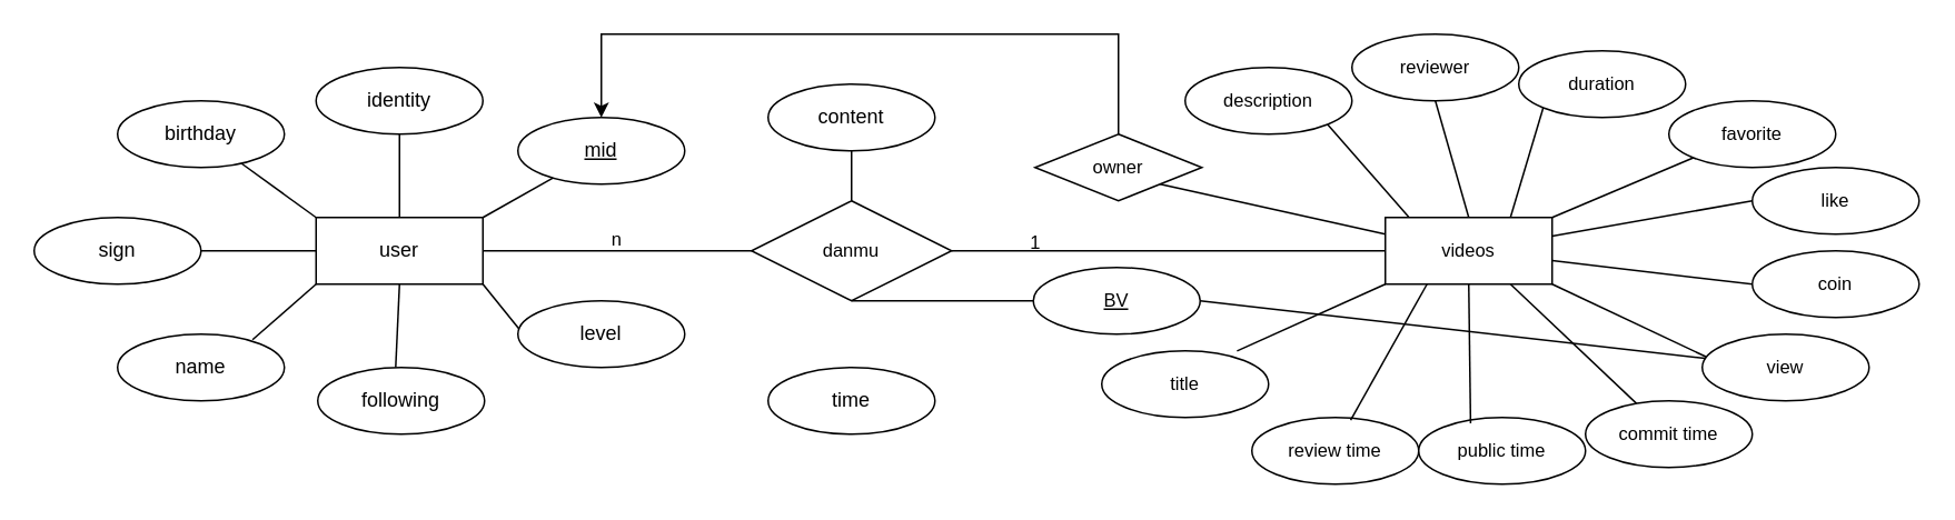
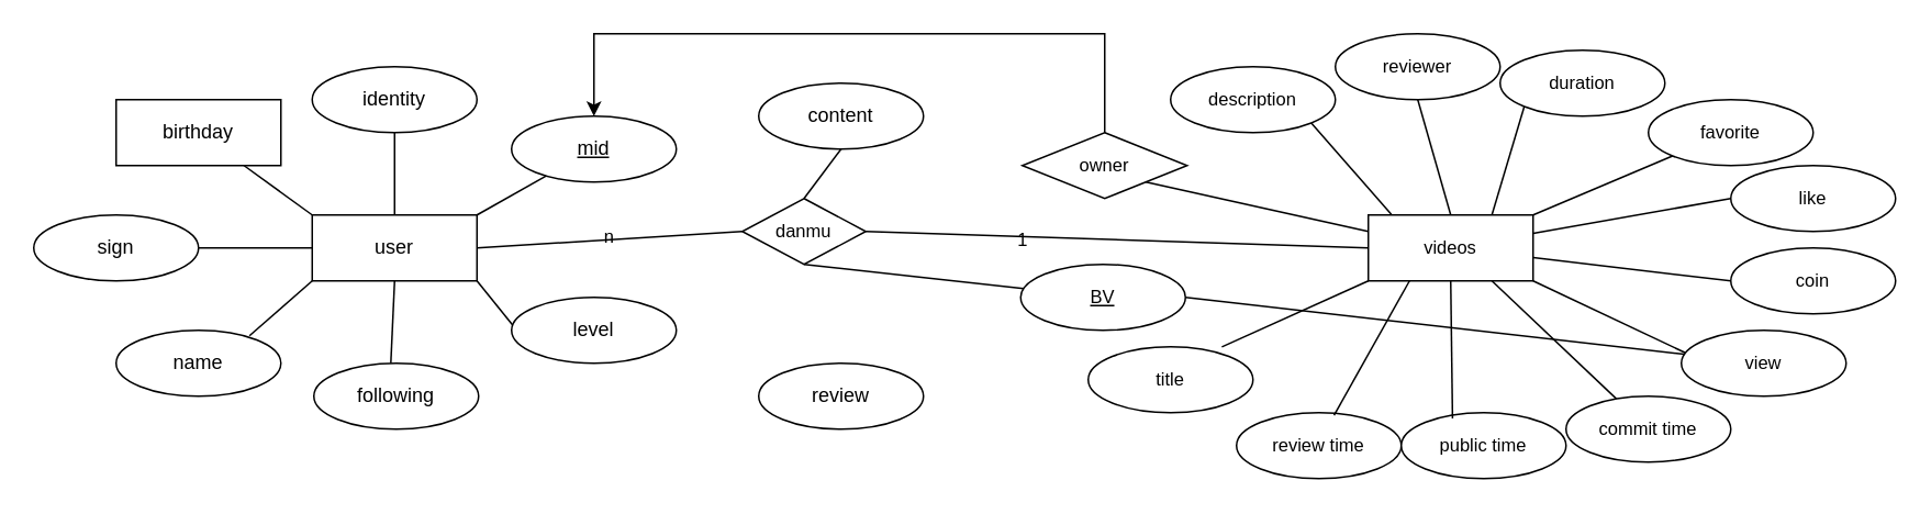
  <mxCell id="0" />
  <mxCell id="1" parent="0" />
  <mxCell id="2" style="edgeStyle=none;shape=connector;rounded=0;orthogonalLoop=1;jettySize=auto;html=1;exitX=0;exitY=0.5;exitDx=0;exitDy=0;entryX=1;entryY=0.5;entryDx=0;entryDy=0;labelBackgroundColor=default;strokeColor=default;align=center;verticalAlign=middle;fontFamily=Helvetica;fontSize=11;fontColor=default;endArrow=none;endFill=0;" parent="1" source="6" target="11" edge="1"><mxGeometry relative="1" as="geometry" /></mxCell>
  <mxCell id="3" style="edgeStyle=none;shape=connector;rounded=0;orthogonalLoop=1;jettySize=auto;html=1;exitX=0.5;exitY=1;exitDx=0;exitDy=0;labelBackgroundColor=default;strokeColor=default;align=center;verticalAlign=middle;fontFamily=Helvetica;fontSize=11;fontColor=default;endArrow=none;endFill=0;" parent="1" source="6" edge="1"><mxGeometry relative="1" as="geometry"><mxPoint x="236.714" y="220.002" as="targetPoint" /></mxGeometry></mxCell>
  <mxCell id="4" style="edgeStyle=none;shape=connector;rounded=0;orthogonalLoop=1;jettySize=auto;html=1;exitX=0;exitY=0;exitDx=0;exitDy=0;labelBackgroundColor=default;strokeColor=default;align=center;verticalAlign=middle;fontFamily=Helvetica;fontSize=11;fontColor=default;endArrow=none;endFill=0;" parent="1" source="6" target="10" edge="1"><mxGeometry relative="1" as="geometry" /></mxCell>
  <mxCell id="5" style="edgeStyle=none;shape=connector;rounded=0;orthogonalLoop=1;jettySize=auto;html=1;exitX=1;exitY=0.5;exitDx=0;exitDy=0;entryX=0;entryY=0.5;entryDx=0;entryDy=0;labelBackgroundColor=default;strokeColor=default;align=center;verticalAlign=middle;fontFamily=Helvetica;fontSize=11;fontColor=default;endArrow=none;endFill=0;" parent="1" source="6" target="41" edge="1"><mxGeometry relative="1" as="geometry" /></mxCell>
  <mxCell id="6" value="user" style="whiteSpace=wrap;html=1;align=center;" parent="1" vertex="1"><mxGeometry x="189" y="130" width="100" height="40" as="geometry" /></mxCell>
  <mxCell id="7" style="rounded=0;orthogonalLoop=1;jettySize=auto;html=1;entryX=1;entryY=0;entryDx=0;entryDy=0;strokeColor=default;endArrow=none;endFill=0;" parent="1" source="9" target="6" edge="1"><mxGeometry relative="1" as="geometry" /></mxCell>
  <mxCell id="8" style="edgeStyle=orthogonalEdgeStyle;shape=connector;rounded=0;orthogonalLoop=1;jettySize=auto;html=1;exitX=0.5;exitY=0;exitDx=0;exitDy=0;entryX=0.5;entryY=0;entryDx=0;entryDy=0;labelBackgroundColor=default;strokeColor=default;align=center;verticalAlign=middle;fontFamily=Helvetica;fontSize=11;fontColor=default;endArrow=classic;endFill=1;" edge="1" parent="1" source="25" target="9"><mxGeometry relative="1" as="geometry"><mxPoint x="280" y="20" as="sourcePoint" /><mxPoint x="590" y="30" as="targetPoint" /><Array as="points"><mxPoint x="670" y="20" /><mxPoint x="360" y="20" /></Array></mxGeometry></mxCell>
  <mxCell id="9" value="mid" style="ellipse;whiteSpace=wrap;html=1;align=center;fontStyle=4;" parent="1" vertex="1"><mxGeometry x="310" y="70" width="100" height="40" as="geometry" /></mxCell>
- <mxCell id="10" value="birthday" style="ellipse;whiteSpace=wrap;html=1;align=center;" parent="1" vertex="1"><mxGeometry x="70" y="60" width="100" height="40" as="geometry" /></mxCell>
+ <mxCell id="10" value="birthday" style="whiteSpace=wrap;html=1;align=center;rounded=0;" parent="1" vertex="1"><mxGeometry x="70" y="60" width="100" height="40" as="geometry" /></mxCell>
  <mxCell id="11" value="sign" style="ellipse;whiteSpace=wrap;html=1;align=center;" parent="1" vertex="1"><mxGeometry x="20" y="130" width="100" height="40" as="geometry" /></mxCell>
  <mxCell id="12" style="shape=connector;rounded=0;orthogonalLoop=1;jettySize=auto;html=1;entryX=0.5;entryY=0;entryDx=0;entryDy=0;labelBackgroundColor=default;strokeColor=default;align=center;verticalAlign=middle;fontFamily=Helvetica;fontSize=11;fontColor=default;endArrow=none;endFill=0;" parent="1" source="13" target="6" edge="1"><mxGeometry relative="1" as="geometry" /></mxCell>
  <mxCell id="13" value="identity" style="ellipse;whiteSpace=wrap;html=1;align=center;" parent="1" vertex="1"><mxGeometry x="189" y="40" width="100" height="40" as="geometry" /></mxCell>
  <mxCell id="14" style="edgeStyle=none;shape=connector;rounded=0;orthogonalLoop=1;jettySize=auto;html=1;exitX=0;exitY=1;exitDx=0;exitDy=0;entryX=1;entryY=1;entryDx=0;entryDy=0;labelBackgroundColor=default;strokeColor=default;align=center;verticalAlign=middle;fontFamily=Helvetica;fontSize=11;fontColor=default;endArrow=none;endFill=0;" parent="1" source="15" target="6" edge="1"><mxGeometry relative="1" as="geometry" /></mxCell>
  <mxCell id="15" value="level" style="ellipse;whiteSpace=wrap;html=1;align=center;" parent="1" vertex="1"><mxGeometry x="310" y="180" width="100" height="40" as="geometry" /></mxCell>
  <mxCell id="16" value="name" style="ellipse;whiteSpace=wrap;html=1;align=center;" parent="1" vertex="1"><mxGeometry x="70" y="200" width="100" height="40" as="geometry" /></mxCell>
  <mxCell id="17" style="edgeStyle=none;shape=connector;rounded=0;orthogonalLoop=1;jettySize=auto;html=1;exitX=0.75;exitY=1;exitDx=0;exitDy=0;labelBackgroundColor=default;strokeColor=default;align=center;verticalAlign=middle;fontFamily=Helvetica;fontSize=11;fontColor=default;endArrow=none;endFill=0;" parent="1" source="20" target="26" edge="1"><mxGeometry relative="1" as="geometry" /></mxCell>
  <mxCell id="18" style="edgeStyle=none;shape=connector;rounded=0;orthogonalLoop=1;jettySize=auto;html=1;exitX=1;exitY=1;exitDx=0;exitDy=0;entryX=0.025;entryY=0.342;entryDx=0;entryDy=0;labelBackgroundColor=default;strokeColor=default;align=center;verticalAlign=middle;fontFamily=Helvetica;fontSize=11;fontColor=default;endArrow=none;endFill=0;entryPerimeter=0;" parent="1" source="20" target="54" edge="1"><mxGeometry relative="1" as="geometry"><mxPoint x="1010" y="210" as="targetPoint" /></mxGeometry></mxCell>
  <mxCell id="19" style="edgeStyle=none;shape=connector;rounded=0;orthogonalLoop=1;jettySize=auto;html=1;exitX=1;exitY=0;exitDx=0;exitDy=0;entryX=0;entryY=1;entryDx=0;entryDy=0;labelBackgroundColor=default;strokeColor=default;align=center;verticalAlign=middle;fontFamily=Helvetica;fontSize=11;fontColor=default;endArrow=none;endFill=0;" parent="1" source="20" target="51" edge="1"><mxGeometry relative="1" as="geometry"><mxPoint x="1014.776" y="94.195" as="targetPoint" /></mxGeometry></mxCell>
  <mxCell id="20" value="videos" style="whiteSpace=wrap;html=1;align=center;fontFamily=Helvetica;fontSize=11;fontColor=default;" parent="1" vertex="1"><mxGeometry x="830" y="130" width="100" height="40" as="geometry" /></mxCell>
  <mxCell id="21" value="title" style="ellipse;whiteSpace=wrap;html=1;align=center;fontFamily=Helvetica;fontSize=11;fontColor=default;" parent="1" vertex="1"><mxGeometry x="660" y="210" width="100" height="40" as="geometry" /></mxCell>
  <mxCell id="22" style="rounded=0;orthogonalLoop=1;jettySize=auto;html=1;exitX=1;exitY=0.5;exitDx=0;exitDy=0;endArrow=none;endFill=0;" edge="1" parent="1" source="23" target="54"><mxGeometry relative="1" as="geometry" /></mxCell>
  <mxCell id="23" value="BV" style="ellipse;whiteSpace=wrap;html=1;align=center;fontStyle=4;fontFamily=Helvetica;fontSize=11;fontColor=default;" parent="1" vertex="1"><mxGeometry x="619" y="160" width="100" height="40" as="geometry" /></mxCell>
  <mxCell id="24" style="edgeStyle=none;shape=connector;rounded=0;orthogonalLoop=1;jettySize=auto;html=1;exitX=1;exitY=1;exitDx=0;exitDy=0;labelBackgroundColor=default;strokeColor=default;align=center;verticalAlign=middle;fontFamily=Helvetica;fontSize=11;fontColor=default;endArrow=none;endFill=0;entryX=0;entryY=0.25;entryDx=0;entryDy=0;" parent="1" source="25" target="20" edge="1"><mxGeometry relative="1" as="geometry" /></mxCell>
  <mxCell id="25" value="owner" style="rhombus;whiteSpace=wrap;html=1;align=center;fontFamily=Helvetica;fontSize=11;fontColor=default;" parent="1" vertex="1"><mxGeometry x="620" y="80" width="100" height="40" as="geometry" /></mxCell>
  <mxCell id="26" value="commit time" style="ellipse;whiteSpace=wrap;html=1;align=center;fontFamily=Helvetica;fontSize=11;fontColor=default;" parent="1" vertex="1"><mxGeometry x="950" y="240" width="100" height="40" as="geometry" /></mxCell>
  <mxCell id="27" value="review time" style="ellipse;whiteSpace=wrap;html=1;align=center;fontFamily=Helvetica;fontSize=11;fontColor=default;" parent="1" vertex="1"><mxGeometry x="750" y="250" width="100" height="40" as="geometry" /></mxCell>
  <mxCell id="28" value="public time" style="ellipse;whiteSpace=wrap;html=1;align=center;fontFamily=Helvetica;fontSize=11;fontColor=default;" parent="1" vertex="1"><mxGeometry x="850" y="250" width="100" height="40" as="geometry" /></mxCell>
  <mxCell id="29" style="edgeStyle=none;shape=connector;rounded=0;orthogonalLoop=1;jettySize=auto;html=1;exitX=0;exitY=1;exitDx=0;exitDy=0;entryX=0.75;entryY=0;entryDx=0;entryDy=0;labelBackgroundColor=default;strokeColor=default;align=center;verticalAlign=middle;fontFamily=Helvetica;fontSize=11;fontColor=default;endArrow=none;endFill=0;" parent="1" source="30" target="20" edge="1"><mxGeometry relative="1" as="geometry" /></mxCell>
  <mxCell id="30" value="duration" style="ellipse;whiteSpace=wrap;html=1;align=center;fontFamily=Helvetica;fontSize=11;fontColor=default;" parent="1" vertex="1"><mxGeometry x="910" y="30" width="100" height="40" as="geometry" /></mxCell>
  <mxCell id="31" value="description" style="ellipse;whiteSpace=wrap;html=1;align=center;fontFamily=Helvetica;fontSize=11;fontColor=default;" parent="1" vertex="1"><mxGeometry x="710" y="40" width="100" height="40" as="geometry" /></mxCell>
  <mxCell id="32" style="edgeStyle=none;shape=connector;rounded=0;orthogonalLoop=1;jettySize=auto;html=1;exitX=0.5;exitY=1;exitDx=0;exitDy=0;entryX=0.5;entryY=0;entryDx=0;entryDy=0;labelBackgroundColor=default;strokeColor=default;align=center;verticalAlign=middle;fontFamily=Helvetica;fontSize=11;fontColor=default;endArrow=none;endFill=0;" parent="1" source="33" target="20" edge="1"><mxGeometry relative="1" as="geometry" /></mxCell>
  <mxCell id="33" value="reviewer" style="ellipse;whiteSpace=wrap;html=1;align=center;fontFamily=Helvetica;fontSize=11;fontColor=default;" parent="1" vertex="1"><mxGeometry x="810" y="20" width="100" height="40" as="geometry" /></mxCell>
  <mxCell id="34" style="edgeStyle=none;shape=connector;rounded=0;orthogonalLoop=1;jettySize=auto;html=1;exitX=0;exitY=0.5;exitDx=0;exitDy=0;labelBackgroundColor=default;strokeColor=default;align=center;verticalAlign=middle;fontFamily=Helvetica;fontSize=11;fontColor=default;endArrow=none;endFill=0;" parent="1" target="20" edge="1"><mxGeometry relative="1" as="geometry"><mxPoint x="1050" y="120" as="sourcePoint" /></mxGeometry></mxCell>
  <mxCell id="35" style="edgeStyle=none;shape=connector;rounded=0;orthogonalLoop=1;jettySize=auto;html=1;exitX=0;exitY=0.5;exitDx=0;exitDy=0;labelBackgroundColor=default;strokeColor=default;align=center;verticalAlign=middle;fontFamily=Helvetica;fontSize=11;fontColor=default;endArrow=none;endFill=0;" parent="1" target="20" edge="1"><mxGeometry relative="1" as="geometry"><mxPoint x="1050" y="170" as="sourcePoint" /></mxGeometry></mxCell>
- <mxCell id="36" value="time" style="ellipse;whiteSpace=wrap;html=1;align=center;" parent="1" vertex="1"><mxGeometry x="460" y="220" width="100" height="40" as="geometry" /></mxCell>
+ <mxCell id="36" value="review" style="ellipse;whiteSpace=wrap;html=1;align=center;" parent="1" vertex="1"><mxGeometry x="460" y="220" width="100" height="40" as="geometry" /></mxCell>
  <mxCell id="37" style="edgeStyle=none;shape=connector;rounded=0;orthogonalLoop=1;jettySize=auto;html=1;exitX=0.5;exitY=1;exitDx=0;exitDy=0;entryX=0.5;entryY=0;entryDx=0;entryDy=0;labelBackgroundColor=default;strokeColor=default;align=center;verticalAlign=middle;fontFamily=Helvetica;fontSize=11;fontColor=default;endArrow=none;endFill=0;" parent="1" source="38" target="41" edge="1"><mxGeometry relative="1" as="geometry" /></mxCell>
  <mxCell id="38" value="content" style="ellipse;whiteSpace=wrap;html=1;align=center;" parent="1" vertex="1"><mxGeometry x="460" y="50" width="100" height="40" as="geometry" /></mxCell>
  <mxCell id="39" style="edgeStyle=none;shape=connector;rounded=0;orthogonalLoop=1;jettySize=auto;html=1;exitX=1;exitY=0.5;exitDx=0;exitDy=0;entryX=0;entryY=0.5;entryDx=0;entryDy=0;labelBackgroundColor=default;strokeColor=default;align=center;verticalAlign=middle;fontFamily=Helvetica;fontSize=11;fontColor=default;endArrow=none;endFill=0;" parent="1" source="41" target="20" edge="1"><mxGeometry relative="1" as="geometry" /></mxCell>
  <mxCell id="40" style="rounded=0;orthogonalLoop=1;jettySize=auto;html=1;exitX=0.5;exitY=1;exitDx=0;exitDy=0;endArrow=none;endFill=0;" edge="1" parent="1" source="41" target="23"><mxGeometry relative="1" as="geometry" /></mxCell>
- <mxCell id="41" value="danmu" style="shape=rhombus;perimeter=rhombusPerimeter;whiteSpace=wrap;html=1;align=center;fontFamily=Helvetica;fontSize=11;fontColor=default;" parent="1" vertex="1"><mxGeometry x="450" y="120" width="120" height="60" as="geometry" /></mxCell>
+ <mxCell id="41" value="danmu" style="shape=rhombus;perimeter=rhombusPerimeter;whiteSpace=wrap;html=1;align=center;fontFamily=Helvetica;fontSize=11;fontColor=default;" parent="1" vertex="1"><mxGeometry x="450" y="120" width="75" height="40" as="geometry" /></mxCell>
  <mxCell id="42" style="edgeStyle=none;shape=connector;rounded=0;orthogonalLoop=1;jettySize=auto;html=1;entryX=0;entryY=0.5;entryDx=0;entryDy=0;labelBackgroundColor=default;strokeColor=default;align=center;verticalAlign=middle;fontFamily=Helvetica;fontSize=11;fontColor=default;endArrow=none;endFill=0;" parent="1" source="41" target="41" edge="1"><mxGeometry relative="1" as="geometry" /></mxCell>
  <mxCell id="43" style="edgeStyle=none;shape=connector;rounded=0;orthogonalLoop=1;jettySize=auto;html=1;exitX=1;exitY=1;exitDx=0;exitDy=0;labelBackgroundColor=default;strokeColor=default;align=center;verticalAlign=middle;fontFamily=Helvetica;fontSize=11;fontColor=default;endArrow=none;endFill=0;" parent="1" source="23" target="23" edge="1"><mxGeometry relative="1" as="geometry" /></mxCell>
  <mxCell id="44" style="edgeStyle=none;shape=connector;rounded=0;orthogonalLoop=1;jettySize=auto;html=1;exitX=1;exitY=1;exitDx=0;exitDy=0;entryX=0.14;entryY=-0.007;entryDx=0;entryDy=0;entryPerimeter=0;labelBackgroundColor=default;strokeColor=default;align=center;verticalAlign=middle;fontFamily=Helvetica;fontSize=11;fontColor=default;endArrow=none;endFill=0;" parent="1" source="31" target="20" edge="1"><mxGeometry relative="1" as="geometry" /></mxCell>
  <mxCell id="45" style="edgeStyle=none;shape=connector;rounded=0;orthogonalLoop=1;jettySize=auto;html=1;exitX=0;exitY=1;exitDx=0;exitDy=0;entryX=0.811;entryY=0.002;entryDx=0;entryDy=0;entryPerimeter=0;labelBackgroundColor=default;strokeColor=default;align=center;verticalAlign=middle;fontFamily=Helvetica;fontSize=11;fontColor=default;endArrow=none;endFill=0;" parent="1" source="20" target="21" edge="1"><mxGeometry relative="1" as="geometry" /></mxCell>
  <mxCell id="46" style="edgeStyle=none;shape=connector;rounded=0;orthogonalLoop=1;jettySize=auto;html=1;exitX=0.25;exitY=1;exitDx=0;exitDy=0;entryX=0.592;entryY=0.038;entryDx=0;entryDy=0;entryPerimeter=0;labelBackgroundColor=default;strokeColor=default;align=center;verticalAlign=middle;fontFamily=Helvetica;fontSize=11;fontColor=default;endArrow=none;endFill=0;" parent="1" source="20" target="27" edge="1"><mxGeometry relative="1" as="geometry" /></mxCell>
  <mxCell id="47" style="edgeStyle=none;shape=connector;rounded=0;orthogonalLoop=1;jettySize=auto;html=1;exitX=0.5;exitY=1;exitDx=0;exitDy=0;entryX=0.311;entryY=0.086;entryDx=0;entryDy=0;entryPerimeter=0;labelBackgroundColor=default;strokeColor=default;align=center;verticalAlign=middle;fontFamily=Helvetica;fontSize=11;fontColor=default;endArrow=none;endFill=0;" parent="1" source="20" target="28" edge="1"><mxGeometry relative="1" as="geometry" /></mxCell>
  <mxCell id="48" value="n" style="text;html=1;align=center;verticalAlign=middle;resizable=0;points=[];autosize=1;strokeColor=none;fillColor=none;fontSize=11;fontFamily=Helvetica;fontColor=default;" parent="1" vertex="1"><mxGeometry x="354" y="128" width="30" height="30" as="geometry" /></mxCell>
  <mxCell id="49" value="following" style="ellipse;whiteSpace=wrap;html=1;align=center;" vertex="1" parent="1"><mxGeometry x="190" y="220" width="100" height="40" as="geometry" /></mxCell>
  <mxCell id="50" style="edgeStyle=none;shape=connector;rounded=0;orthogonalLoop=1;jettySize=auto;html=1;exitX=0;exitY=1;exitDx=0;exitDy=0;entryX=0.809;entryY=0.083;entryDx=0;entryDy=0;entryPerimeter=0;labelBackgroundColor=default;strokeColor=default;align=center;verticalAlign=middle;fontFamily=Helvetica;fontSize=11;fontColor=default;endArrow=none;endFill=0;" edge="1" parent="1" source="6" target="16"><mxGeometry relative="1" as="geometry" /></mxCell>
  <mxCell id="51" value="favorite" style="ellipse;whiteSpace=wrap;html=1;align=center;fontFamily=Helvetica;fontSize=11;fontColor=default;" vertex="1" parent="1"><mxGeometry x="1000" y="60" width="100" height="40" as="geometry" /></mxCell>
  <mxCell id="52" value="like" style="ellipse;whiteSpace=wrap;html=1;align=center;fontFamily=Helvetica;fontSize=11;fontColor=default;" vertex="1" parent="1"><mxGeometry x="1050" y="100" width="100" height="40" as="geometry" /></mxCell>
  <mxCell id="53" value="coin" style="ellipse;whiteSpace=wrap;html=1;align=center;fontFamily=Helvetica;fontSize=11;fontColor=default;" vertex="1" parent="1"><mxGeometry x="1050" y="150" width="100" height="40" as="geometry" /></mxCell>
  <mxCell id="54" value="view" style="ellipse;whiteSpace=wrap;html=1;align=center;fontFamily=Helvetica;fontSize=11;fontColor=default;" vertex="1" parent="1"><mxGeometry x="1020" y="200" width="100" height="40" as="geometry" /></mxCell>
  <mxCell id="55" value="1" style="text;html=1;align=center;verticalAlign=middle;resizable=0;points=[];autosize=1;strokeColor=none;fillColor=none;fontSize=11;fontFamily=Helvetica;fontColor=default;" vertex="1" parent="1"><mxGeometry x="605" y="130" width="30" height="30" as="geometry" /></mxCell>
